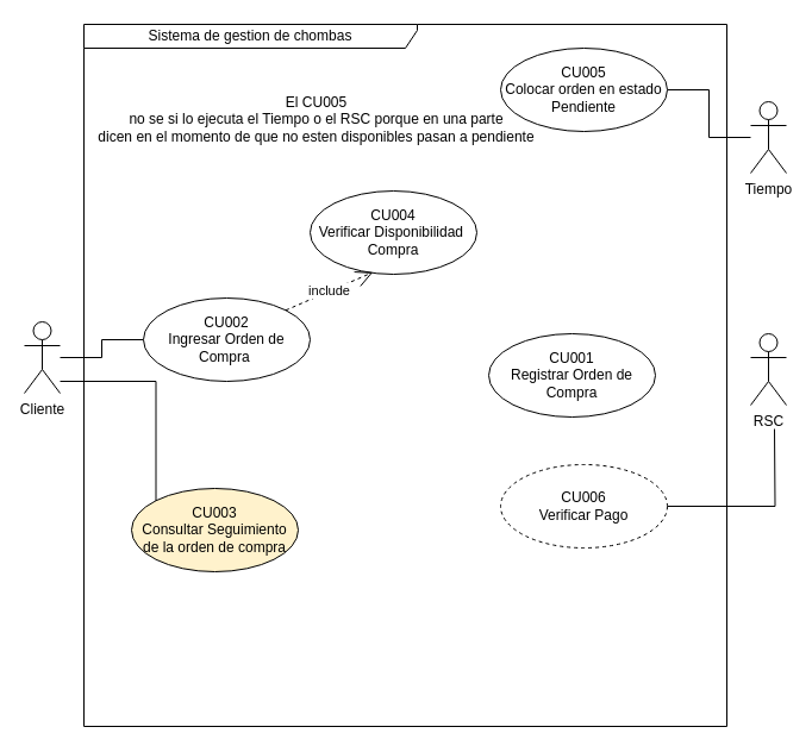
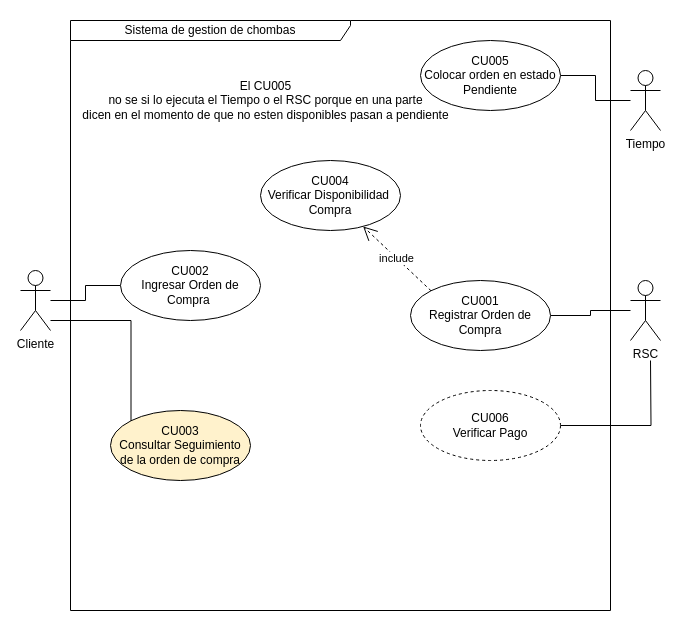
  <mxCell id="0" />
  <mxCell id="1" parent="0" />
  <mxCell id="2" value="Sistema de gestion de chombas" style="shape=umlFrame;whiteSpace=wrap;html=1;pointerEvents=0;width=280;height=20;" vertex="1" parent="1"><mxGeometry x="70" y="20" width="540" height="590" as="geometry" /></mxCell>
  <mxCell id="3" value="RSC" style="shape=umlActor;verticalLabelPosition=bottom;verticalAlign=top;html=1;" vertex="1" parent="1"><mxGeometry x="630" y="280" width="30" height="60" as="geometry" /></mxCell>
+ <mxCell id="4" style="edgeStyle=orthogonalEdgeStyle;rounded=0;orthogonalLoop=1;jettySize=auto;html=1;endArrow=none;endFill=0;" edge="1" parent="1" source="5" target="3"><mxGeometry relative="1" as="geometry" /></mxCell>
  <mxCell id="5" value="CU001&lt;br&gt;Registrar Orden de Compra" style="ellipse;whiteSpace=wrap;html=1;" vertex="1" parent="1"><mxGeometry x="410" y="280" width="140" height="70" as="geometry" /></mxCell>
  <mxCell id="6" value="CU004&lt;br&gt;Verificar Disponibilidad&amp;nbsp;&lt;br&gt;Compra" style="ellipse;whiteSpace=wrap;html=1;" vertex="1" parent="1"><mxGeometry x="260" y="160" width="140" height="70" as="geometry" /></mxCell>
+ <mxCell id="7" value="include" style="endArrow=open;endSize=12;dashed=1;html=1;rounded=0;exitX=0;exitY=0;exitDx=0;exitDy=0;" edge="1" parent="1" source="5" target="6"><mxGeometry width="160" relative="1" as="geometry"><mxPoint x="270" y="310" as="sourcePoint" /><mxPoint x="430" y="310" as="targetPoint" /></mxGeometry></mxCell>
  <mxCell id="8" style="edgeStyle=orthogonalEdgeStyle;rounded=0;orthogonalLoop=1;jettySize=auto;html=1;entryX=0;entryY=0.5;entryDx=0;entryDy=0;endArrow=none;endFill=0;" edge="1" parent="1" source="9" target="10"><mxGeometry relative="1" as="geometry" /></mxCell>
  <mxCell id="9" value="Cliente" style="shape=umlActor;verticalLabelPosition=bottom;verticalAlign=top;html=1;" vertex="1" parent="1"><mxGeometry x="20" y="270" width="30" height="60" as="geometry" /></mxCell>
  <mxCell id="10" value="CU002&lt;br&gt;Ingresar Orden de Compra&amp;nbsp;" style="ellipse;whiteSpace=wrap;html=1;" vertex="1" parent="1"><mxGeometry x="120" y="250" width="140" height="70" as="geometry" /></mxCell>
- <mxCell id="11" value="include" style="endArrow=open;endSize=12;dashed=1;html=1;rounded=0;exitX=1;exitY=0;exitDx=0;exitDy=0;entryX=0.376;entryY=0.977;entryDx=0;entryDy=0;entryPerimeter=0;" edge="1" parent="1" source="10" target="6"><mxGeometry width="160" relative="1" as="geometry"><mxPoint x="451" y="200" as="sourcePoint" /><mxPoint x="385" y="188" as="targetPoint" /></mxGeometry></mxCell>
  <mxCell id="12" value="CU003&lt;br&gt;Consultar Seguimiento de la orden de compra" style="ellipse;whiteSpace=wrap;html=1;fillColor=#fff2cc;" vertex="1" parent="1"><mxGeometry x="110" y="410" width="140" height="70" as="geometry" /></mxCell>
  <mxCell id="13" style="edgeStyle=orthogonalEdgeStyle;rounded=0;orthogonalLoop=1;jettySize=auto;html=1;entryX=0;entryY=0;entryDx=0;entryDy=0;endArrow=none;endFill=0;" edge="1" parent="1" source="9" target="12"><mxGeometry relative="1" as="geometry"><Array as="points"><mxPoint x="130" y="320" /></Array></mxGeometry></mxCell>
- <mxCell id="14" value="Tiempo" style="shape=umlActor;verticalLabelPosition=bottom;verticalAlign=top;html=1;" vertex="1" parent="1"><mxGeometry x="630" y="85" width="30" height="60" as="geometry" /></mxCell>
+ <mxCell id="14" value="Tiempo" style="shape=umlActor;verticalLabelPosition=bottom;verticalAlign=top;html=1;" vertex="1" parent="1"><mxGeometry x="630" y="70" width="30" height="60" as="geometry" /></mxCell>
  <mxCell id="15" style="edgeStyle=orthogonalEdgeStyle;rounded=0;orthogonalLoop=1;jettySize=auto;html=1;endArrow=none;endFill=0;" edge="1" parent="1" source="16" target="14"><mxGeometry relative="1" as="geometry" /></mxCell>
  <mxCell id="16" value="CU005&lt;br&gt;Colocar orden en estado Pendiente" style="ellipse;whiteSpace=wrap;html=1;" vertex="1" parent="1"><mxGeometry x="420" y="40" width="140" height="70" as="geometry" /></mxCell>
  <mxCell id="17" style="edgeStyle=orthogonalEdgeStyle;rounded=0;orthogonalLoop=1;jettySize=auto;html=1;endArrow=none;endFill=0;" edge="1" parent="1" source="18"><mxGeometry relative="1" as="geometry"><mxPoint x="650" y="360" as="targetPoint" /></mxGeometry></mxCell>
  <mxCell id="18" value="CU006&lt;br&gt;Verificar Pago" style="ellipse;whiteSpace=wrap;html=1;dashed=1;" vertex="1" parent="1"><mxGeometry x="420" y="390" width="140" height="70" as="geometry" /></mxCell>
  <mxCell id="19" value="El CU005&lt;br&gt;no se si lo ejecuta el Tiempo o el RSC porque en una parte&lt;br&gt;dicen en el momento de que no esten disponibles pasan a pendiente" style="text;html=1;align=center;verticalAlign=middle;resizable=0;points=[];autosize=1;strokeColor=none;fillColor=none;" vertex="1" parent="1"><mxGeometry x="70" y="70" width="390" height="60" as="geometry" /></mxCell>
